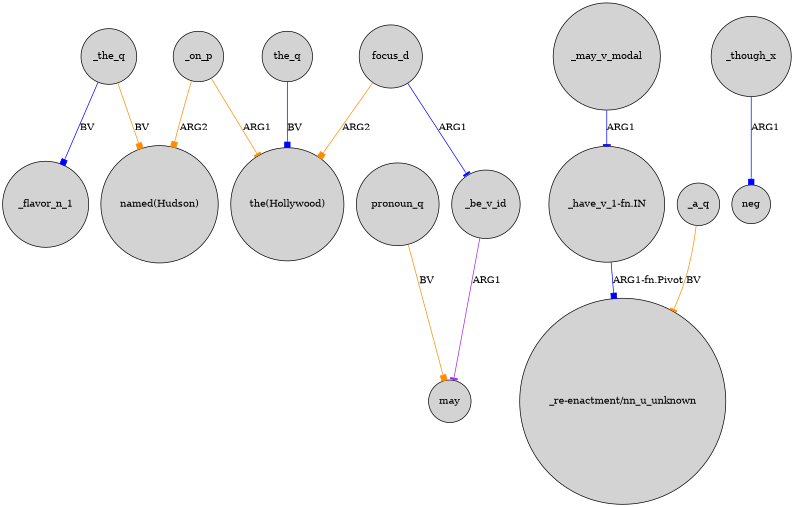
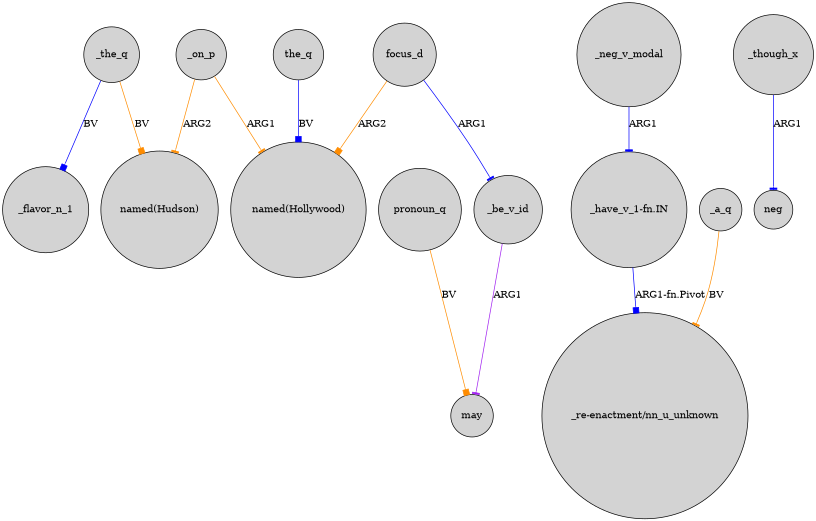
  digraph {
    node [shape=circle style=filled]
    edge [arrowhead=tee color=darkorange]
    _the_q
    "named(Hudson)"
    _flavor_n_1
-   _may_v_modal
+   _may_v_modal [label=_neg_v_modal]
    "_have_v_1-fn.IN"
    "_re-enactment/nn_u_unknown"
    n7 [label=may]
    _be_v_id
    focus_d
-   "named(Hollywood)" [label="the(Hollywood)"]
+   "named(Hollywood)"
    _though_x
    neg
    n13 [label=the_q]
    pronoun_q
    _on_p
    _a_q
    _the_q -> "named(Hudson)" [arrowhead=box label=BV]
    _the_q -> _flavor_n_1 [arrowhead=box color=blue label=BV]
    _may_v_modal -> "_have_v_1-fn.IN" [color=blue label=ARG1]
    "_have_v_1-fn.IN" -> "_re-enactment/nn_u_unknown" [arrowhead=box color=blue label="ARG1-fn.Pivot"]
    _be_v_id -> n7 [color=purple label=ARG1]
    focus_d -> _be_v_id [color=blue label=ARG1]
    focus_d -> "named(Hollywood)" [arrowhead=box label=ARG2]
-   _though_x -> neg [arrowhead=box color=blue label=ARG1]
+   _though_x -> neg [color=blue label=ARG1]
    n13 -> "named(Hollywood)" [arrowhead=box color=blue label=BV]
    pronoun_q -> n7 [arrowhead=box label=BV]
-   _on_p -> "named(Hudson)" [arrowhead=box label=ARG2]
+   _on_p -> "named(Hudson)" [label=ARG2]
    _on_p -> "named(Hollywood)" [label=ARG1]
    _a_q -> "_re-enactment/nn_u_unknown" [label=BV]
  }
